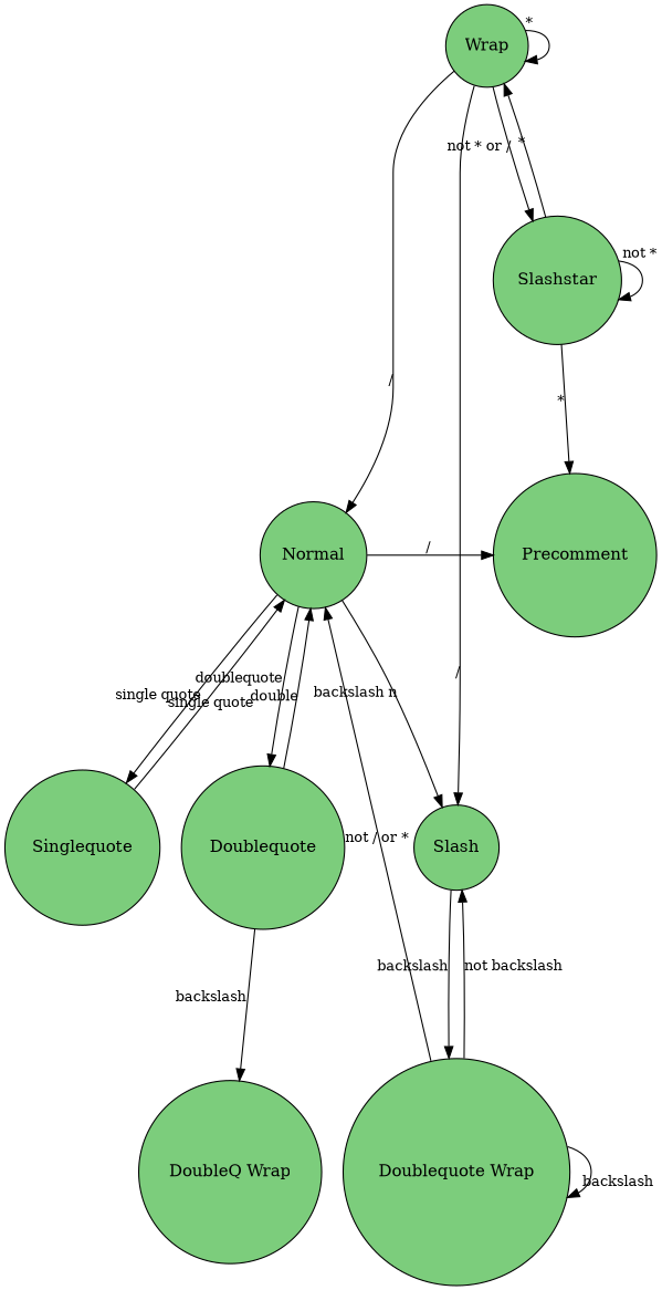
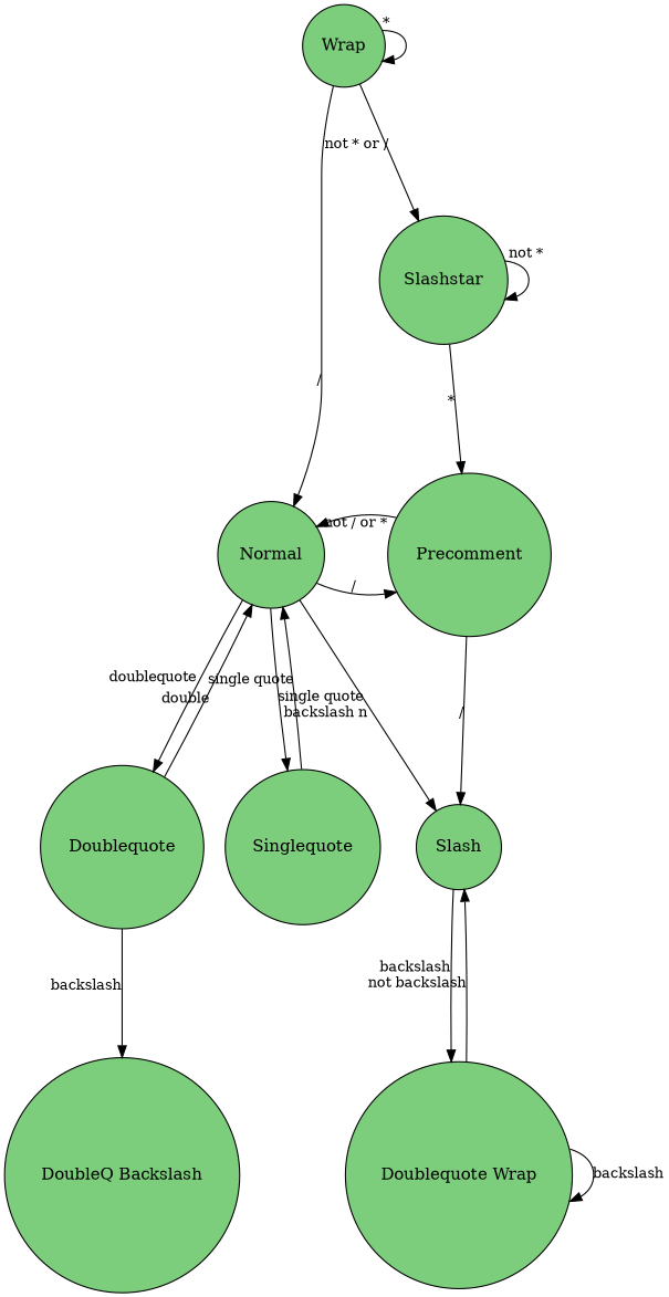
  digraph {
    node [fillcolor=palegreen3 shape=circle style=filled]
    edge [fontsize=12 minlen=3 penwidth=1 xlabel="/"]
    n1 [label=Normal]
    n2 [label=Precomment]
    n3 [label=Doublequote]
    n4 [label=Singlequote]
    n5 [label=Slash]
-   n6 [label="DoubleQ Wrap"]
+   n6 [label="DoubleQ Backslash"]
    n7 [label="Doublequote Wrap"]
    n8 [label=Slashstar]
    n9 [label=Wrap]
    subgraph sub_1 {
      rank=same
      n1
      n2
    }
    n1 -> n2
    n1 -> n3 [xlabel=doublequote]
    n1 -> n4 [xlabel="single quote"]
    n1 -> n5 [xlabel="backslash n"]
-   n7 -> n1 [xlabel="not / or *"]
-   n9 -> n5
+   n2 -> n1 [xlabel="not / or *"]
+   n2 -> n5
    n3 -> n1 [xlabel=double]
    n3 -> n6 [xlabel=backslash]
    n4 -> n1 [xlabel="single quote"]
    n5 -> n7 [xlabel=backslash]
    n7 -> n5 [xlabel="not backslash"]
    n7 -> n7 [xlabel=backslash]
    n8 -> n2 [xlabel="*"]
    n8 -> n8 [xlabel="not *"]
-   n8 -> n9 [xlabel="*"]
    n9 -> n1
    n9 -> n8 [xlabel="not * or /"]
    n9 -> n9 [xlabel="*"]
  }
